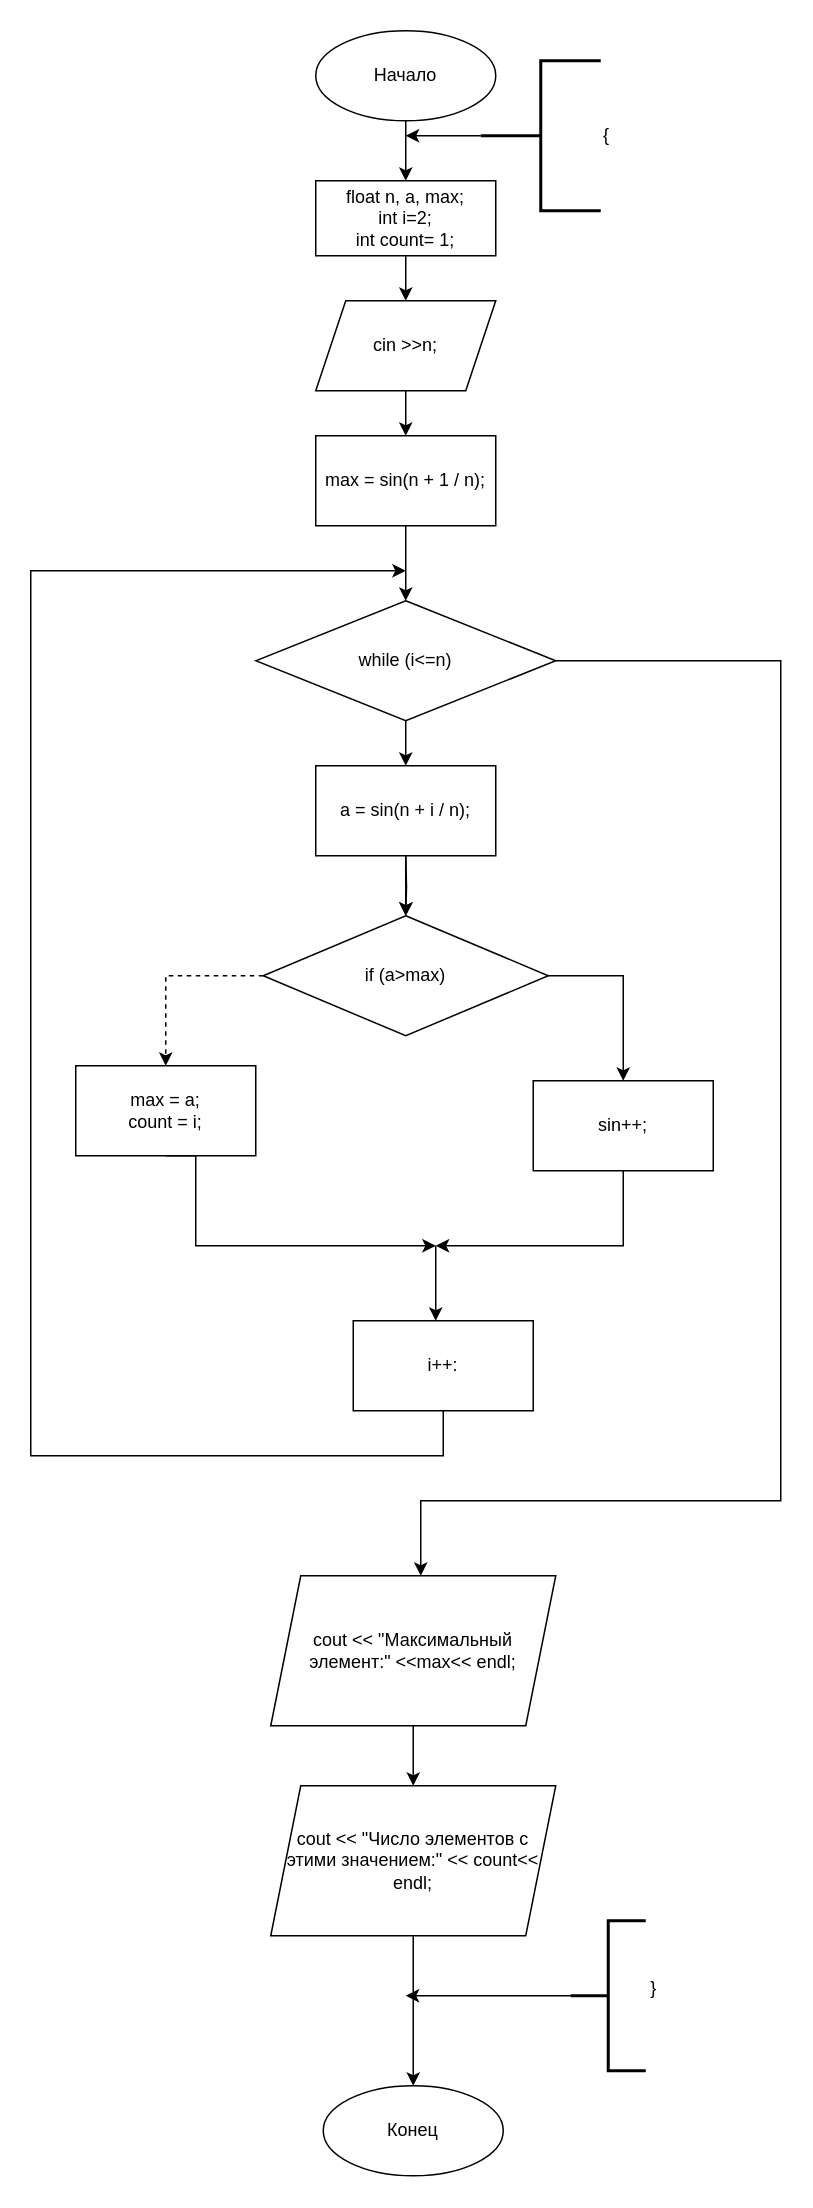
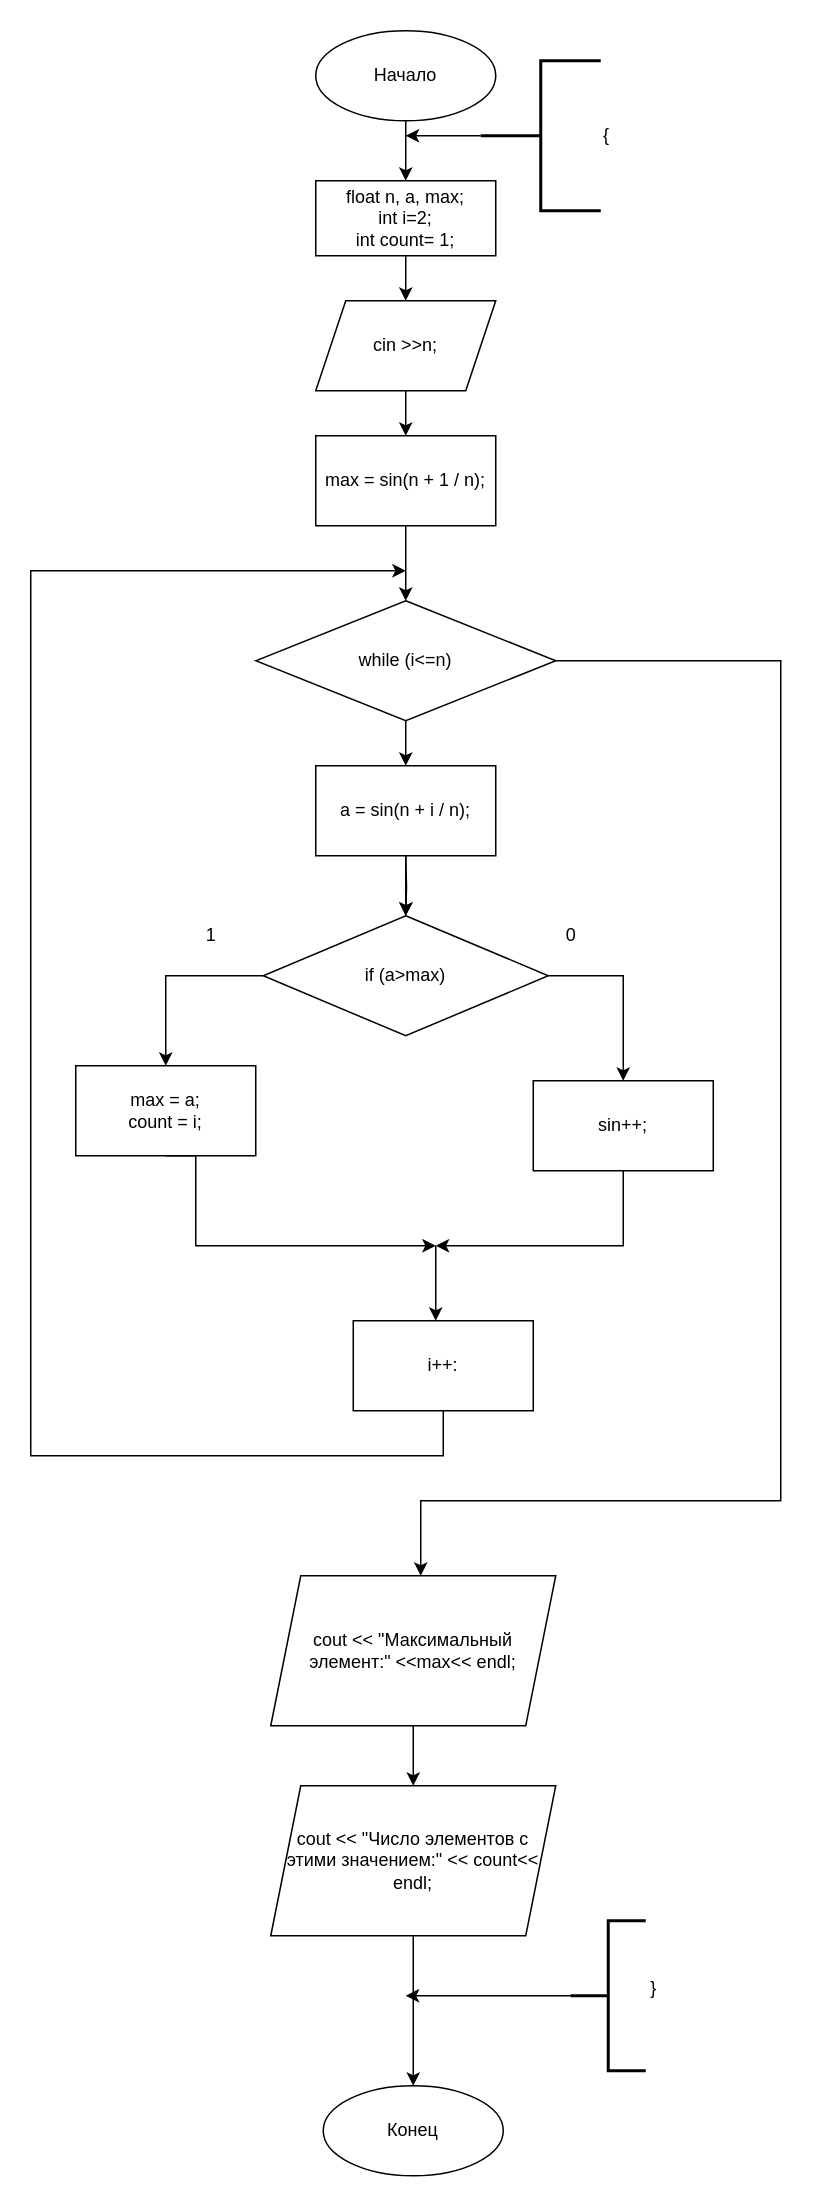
  <mxCell id="0" />
  <mxCell id="1" parent="0" />
  <mxCell id="2" style="edgeStyle=orthogonalEdgeStyle;rounded=0;orthogonalLoop=1;jettySize=auto;html=1;exitX=0.5;exitY=1;exitDx=0;exitDy=0;entryX=0.5;entryY=0;entryDx=0;entryDy=0;" edge="1" parent="1" source="3" target="5"><mxGeometry relative="1" as="geometry"><Array as="points"><mxPoint x="270" y="100" /><mxPoint x="270" y="100" /></Array></mxGeometry></mxCell>
  <mxCell id="3" value="Начало" style="ellipse;whiteSpace=wrap;html=1;" vertex="1" parent="1"><mxGeometry x="210" y="20" width="120" height="60" as="geometry" /></mxCell>
  <mxCell id="4" style="edgeStyle=orthogonalEdgeStyle;rounded=0;orthogonalLoop=1;jettySize=auto;html=1;exitX=0.5;exitY=1;exitDx=0;exitDy=0;entryX=0.5;entryY=0;entryDx=0;entryDy=0;" edge="1" parent="1" source="5" target="9"><mxGeometry relative="1" as="geometry" /></mxCell>
  <mxCell id="5" value="&lt;div&gt;float n, a, max;&lt;/div&gt;&lt;div&gt;int i=2;&lt;/div&gt;&lt;div&gt;int count= 1;&lt;/div&gt;" style="rounded=0;whiteSpace=wrap;html=1;" vertex="1" parent="1"><mxGeometry x="210" y="120" width="120" height="50" as="geometry" /></mxCell>
  <mxCell id="6" style="edgeStyle=orthogonalEdgeStyle;rounded=0;orthogonalLoop=1;jettySize=auto;html=1;exitX=0;exitY=0.5;exitDx=0;exitDy=0;exitPerimeter=0;" edge="1" parent="1" source="7"><mxGeometry relative="1" as="geometry"><mxPoint x="270" y="90" as="targetPoint" /></mxGeometry></mxCell>
  <mxCell id="7" value="{" style="strokeWidth=2;html=1;shape=mxgraph.flowchart.annotation_2;align=left;labelPosition=right;pointerEvents=1;" vertex="1" parent="1"><mxGeometry x="320" y="40" width="80" height="100" as="geometry" /></mxCell>
  <mxCell id="8" style="edgeStyle=orthogonalEdgeStyle;rounded=0;orthogonalLoop=1;jettySize=auto;html=1;exitX=0.5;exitY=1;exitDx=0;exitDy=0;" edge="1" parent="1" source="9" target="28"><mxGeometry relative="1" as="geometry" /></mxCell>
  <mxCell id="9" value="cin &amp;gt;&amp;gt;n;" style="shape=parallelogram;perimeter=parallelogramPerimeter;whiteSpace=wrap;html=1;fixedSize=1;" vertex="1" parent="1"><mxGeometry x="210" y="200" width="120" height="60" as="geometry" /></mxCell>
  <mxCell id="10" style="edgeStyle=orthogonalEdgeStyle;rounded=0;orthogonalLoop=1;jettySize=auto;html=1;exitX=0.5;exitY=1;exitDx=0;exitDy=0;entryX=0.5;entryY=0;entryDx=0;entryDy=0;" edge="1" parent="1" source="12"><mxGeometry relative="1" as="geometry"><mxPoint x="270" y="510" as="targetPoint" /></mxGeometry></mxCell>
  <mxCell id="11" style="edgeStyle=orthogonalEdgeStyle;rounded=0;orthogonalLoop=1;jettySize=auto;html=1;exitX=1;exitY=0.5;exitDx=0;exitDy=0;" edge="1" parent="1" source="12"><mxGeometry relative="1" as="geometry"><mxPoint x="280" y="1050" as="targetPoint" /><Array as="points"><mxPoint x="520" y="440" /><mxPoint x="520" y="1000" /><mxPoint x="280" y="1000" /></Array></mxGeometry></mxCell>
  <mxCell id="12" value="while (i&amp;lt;=n)" style="rhombus;whiteSpace=wrap;html=1;" vertex="1" parent="1"><mxGeometry x="170" y="400" width="200" height="80" as="geometry" /></mxCell>
  <mxCell id="13" value="" style="edgeStyle=orthogonalEdgeStyle;rounded=0;orthogonalLoop=1;jettySize=auto;html=1;" edge="1" parent="1" target="16"><mxGeometry relative="1" as="geometry"><mxPoint x="270" y="570" as="sourcePoint" /></mxGeometry></mxCell>
- <mxCell id="14" style="edgeStyle=orthogonalEdgeStyle;rounded=0;orthogonalLoop=1;jettySize=auto;html=1;exitX=0;exitY=0.5;exitDx=0;exitDy=0;entryX=0.5;entryY=0;entryDx=0;entryDy=0;dashed=1;" edge="1" parent="1" source="16" target="18"><mxGeometry relative="1" as="geometry" /></mxCell>
+ <mxCell id="14" style="edgeStyle=orthogonalEdgeStyle;rounded=0;orthogonalLoop=1;jettySize=auto;html=1;exitX=0;exitY=0.5;exitDx=0;exitDy=0;entryX=0.5;entryY=0;entryDx=0;entryDy=0;" edge="1" parent="1" source="16" target="18"><mxGeometry relative="1" as="geometry" /></mxCell>
  <mxCell id="15" style="edgeStyle=orthogonalEdgeStyle;rounded=0;orthogonalLoop=1;jettySize=auto;html=1;exitX=1;exitY=0.5;exitDx=0;exitDy=0;entryX=0.5;entryY=0;entryDx=0;entryDy=0;" edge="1" parent="1" source="16" target="34"><mxGeometry relative="1" as="geometry" /></mxCell>
  <mxCell id="16" value="if (a&amp;gt;max)" style="rhombus;whiteSpace=wrap;html=1;" vertex="1" parent="1"><mxGeometry x="175" y="610" width="190" height="80" as="geometry" /></mxCell>
  <mxCell id="17" style="edgeStyle=orthogonalEdgeStyle;rounded=0;orthogonalLoop=1;jettySize=auto;html=1;exitX=0.5;exitY=1;exitDx=0;exitDy=0;" edge="1" parent="1" source="18"><mxGeometry relative="1" as="geometry"><mxPoint x="290" y="830" as="targetPoint" /><Array as="points"><mxPoint x="130" y="830" /></Array></mxGeometry></mxCell>
  <mxCell id="18" value="&lt;div&gt;max = a;&lt;/div&gt;&lt;div&gt;count = i;&lt;/div&gt;" style="rounded=0;whiteSpace=wrap;html=1;" vertex="1" parent="1"><mxGeometry x="50" y="710" width="120" height="60" as="geometry" /></mxCell>
+ <mxCell id="19" value="1" style="text;html=1;align=center;verticalAlign=middle;resizable=0;points=[];autosize=1;strokeColor=none;fillColor=none;" vertex="1" parent="1"><mxGeometry x="125" y="608" width="30" height="30" as="geometry" /></mxCell>
  <mxCell id="20" value="" style="endArrow=classic;html=1;rounded=0;exitX=0.5;exitY=1;exitDx=0;exitDy=0;" edge="1" parent="1" source="25"><mxGeometry width="50" height="50" relative="1" as="geometry"><mxPoint x="330" y="930" as="sourcePoint" /><mxPoint x="270" y="380" as="targetPoint" /><Array as="points"><mxPoint x="295" y="970" /><mxPoint x="150" y="970" /><mxPoint x="20" y="970" /><mxPoint x="20" y="870" /><mxPoint x="20" y="380" /></Array></mxGeometry></mxCell>
  <mxCell id="21" value="Конец" style="ellipse;whiteSpace=wrap;html=1;" vertex="1" parent="1"><mxGeometry x="215" y="1390" width="120" height="60" as="geometry" /></mxCell>
  <mxCell id="22" style="edgeStyle=orthogonalEdgeStyle;rounded=0;orthogonalLoop=1;jettySize=auto;html=1;exitX=0;exitY=0.5;exitDx=0;exitDy=0;exitPerimeter=0;" edge="1" parent="1" source="23"><mxGeometry relative="1" as="geometry"><mxPoint x="270" y="1330" as="targetPoint" /><Array as="points"><mxPoint x="400" y="1330" /><mxPoint x="336" y="1330" /><mxPoint x="336" y="1331" /></Array></mxGeometry></mxCell>
  <mxCell id="23" value="" style="strokeWidth=2;html=1;shape=mxgraph.flowchart.annotation_2;align=left;labelPosition=right;pointerEvents=1;" vertex="1" parent="1"><mxGeometry x="380" y="1280" width="50" height="100" as="geometry" /></mxCell>
  <mxCell id="24" value="}" style="text;html=1;align=center;verticalAlign=middle;resizable=0;points=[];autosize=1;strokeColor=none;fillColor=none;" vertex="1" parent="1"><mxGeometry x="420" y="1310" width="30" height="30" as="geometry" /></mxCell>
  <mxCell id="25" value="i++:" style="rounded=0;whiteSpace=wrap;html=1;" vertex="1" parent="1"><mxGeometry x="235" y="880" width="120" height="60" as="geometry" /></mxCell>
+ <mxCell id="26" value="0" style="text;html=1;align=center;verticalAlign=middle;resizable=0;points=[];autosize=1;strokeColor=none;fillColor=none;" vertex="1" parent="1"><mxGeometry x="365" y="608" width="30" height="30" as="geometry" /></mxCell>
  <mxCell id="27" style="edgeStyle=orthogonalEdgeStyle;rounded=0;orthogonalLoop=1;jettySize=auto;html=1;exitX=0.5;exitY=1;exitDx=0;exitDy=0;entryX=0.5;entryY=0;entryDx=0;entryDy=0;" edge="1" parent="1" source="28" target="12"><mxGeometry relative="1" as="geometry" /></mxCell>
  <mxCell id="28" value="max = sin(n + 1 / n);" style="rounded=0;whiteSpace=wrap;html=1;" vertex="1" parent="1"><mxGeometry x="210" y="290" width="120" height="60" as="geometry" /></mxCell>
  <mxCell id="29" value="" style="edgeStyle=orthogonalEdgeStyle;rounded=0;orthogonalLoop=1;jettySize=auto;html=1;" edge="1" parent="1" source="30" target="16"><mxGeometry relative="1" as="geometry" /></mxCell>
  <mxCell id="30" value="a = sin(n + i / n);" style="rounded=0;whiteSpace=wrap;html=1;" vertex="1" parent="1"><mxGeometry x="210" y="510" width="120" height="60" as="geometry" /></mxCell>
  <mxCell id="31" style="edgeStyle=orthogonalEdgeStyle;rounded=0;orthogonalLoop=1;jettySize=auto;html=1;exitX=0.5;exitY=1;exitDx=0;exitDy=0;entryX=0.5;entryY=0;entryDx=0;entryDy=0;" edge="1" parent="1" source="32" target="21"><mxGeometry relative="1" as="geometry" /></mxCell>
  <mxCell id="32" value="cout &amp;lt;&amp;lt; &quot;Число элементов с этими значением:&quot; &amp;lt;&amp;lt; count&amp;lt;&amp;lt; endl;" style="shape=parallelogram;perimeter=parallelogramPerimeter;whiteSpace=wrap;html=1;fixedSize=1;" vertex="1" parent="1"><mxGeometry x="180" y="1190" width="190" height="100" as="geometry" /></mxCell>
  <mxCell id="33" style="edgeStyle=orthogonalEdgeStyle;rounded=0;orthogonalLoop=1;jettySize=auto;html=1;exitX=0.5;exitY=1;exitDx=0;exitDy=0;" edge="1" parent="1" source="34"><mxGeometry relative="1" as="geometry"><mxPoint x="290" y="830" as="targetPoint" /><Array as="points"><mxPoint x="415" y="830" /></Array></mxGeometry></mxCell>
  <mxCell id="34" value="sin++;" style="rounded=0;whiteSpace=wrap;html=1;" vertex="1" parent="1"><mxGeometry x="355" y="720" width="120" height="60" as="geometry" /></mxCell>
  <mxCell id="35" style="edgeStyle=orthogonalEdgeStyle;rounded=0;orthogonalLoop=1;jettySize=auto;html=1;exitX=0.5;exitY=1;exitDx=0;exitDy=0;entryX=0.5;entryY=0;entryDx=0;entryDy=0;" edge="1" parent="1" source="36" target="32"><mxGeometry relative="1" as="geometry" /></mxCell>
  <mxCell id="36" value="cout &amp;lt;&amp;lt; &quot;Максимальный элемент:&quot; &amp;lt;&amp;lt;max&amp;lt;&amp;lt; endl;" style="shape=parallelogram;perimeter=parallelogramPerimeter;whiteSpace=wrap;html=1;fixedSize=1;" vertex="1" parent="1"><mxGeometry x="180" y="1050" width="190" height="100" as="geometry" /></mxCell>
  <mxCell id="37" value="" style="endArrow=classic;html=1;rounded=0;" edge="1" parent="1"><mxGeometry width="50" height="50" relative="1" as="geometry"><mxPoint x="290" y="830" as="sourcePoint" /><mxPoint x="290" y="880" as="targetPoint" /></mxGeometry></mxCell>
